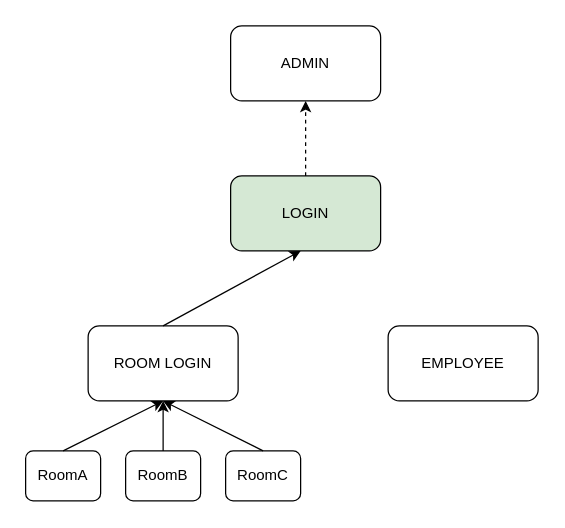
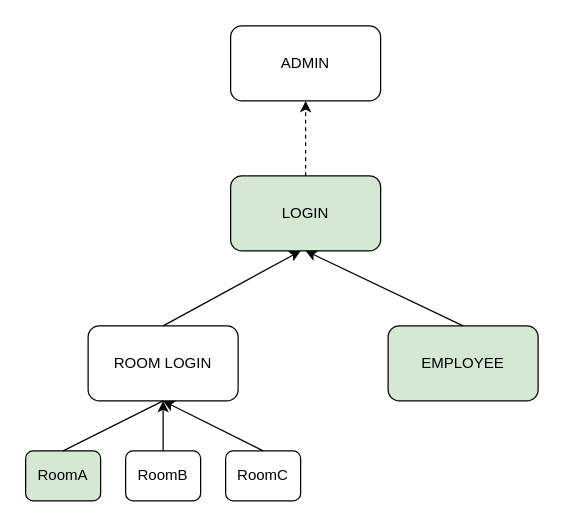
  <mxCell id="0" />
  <mxCell id="1" parent="0" />
  <mxCell id="2" style="edgeStyle=orthogonalEdgeStyle;rounded=0;orthogonalLoop=1;jettySize=auto;html=1;entryX=0.5;entryY=1;entryDx=0;entryDy=0;exitX=0.5;exitY=0;exitDx=0;exitDy=0;dashed=1;" parent="1" source="4" target="3" edge="1"><mxGeometry relative="1" as="geometry"><mxPoint x="300" y="110" as="sourcePoint" /></mxGeometry></mxCell>
  <mxCell id="3" value="ADMIN" style="rounded=1;whiteSpace=wrap;html=1;" parent="1" vertex="1"><mxGeometry x="184" y="20" width="120" height="60" as="geometry" /></mxCell>
  <mxCell id="4" value="LOGIN" style="rounded=1;whiteSpace=wrap;html=1;fillColor=#d5e8d4;" parent="1" vertex="1"><mxGeometry x="184" y="140" width="120" height="60" as="geometry" /></mxCell>
  <mxCell id="5" value="ROOM LOGIN" style="rounded=1;whiteSpace=wrap;html=1;" parent="1" vertex="1"><mxGeometry x="70" y="260" width="120" height="60" as="geometry" /></mxCell>
- <mxCell id="6" value="EMPLOYEE" style="rounded=1;whiteSpace=wrap;html=1;" parent="1" vertex="1"><mxGeometry x="310" y="260" width="120" height="60" as="geometry" /></mxCell>
+ <mxCell id="6" value="EMPLOYEE" style="rounded=1;whiteSpace=wrap;html=1;fillColor=#d5e8d4;" parent="1" vertex="1"><mxGeometry x="310" y="260" width="120" height="60" as="geometry" /></mxCell>
  <mxCell id="7" value="" style="endArrow=classic;html=1;rounded=0;exitX=0.5;exitY=0;exitDx=0;exitDy=0;" parent="1" source="5" edge="1"><mxGeometry width="50" height="50" relative="1" as="geometry"><mxPoint x="10" y="240" as="sourcePoint" /><mxPoint x="240" y="200" as="targetPoint" /><Array as="points" /></mxGeometry></mxCell>
- <mxCell id="9" value="RoomA" style="rounded=1;whiteSpace=wrap;html=1;" parent="1" vertex="1"><mxGeometry x="20" y="360" width="60" height="40" as="geometry" /></mxCell>
+ <mxCell id="8" value="" style="endArrow=classic;html=1;rounded=0;entryX=0.5;entryY=1;entryDx=0;entryDy=0;exitX=0.5;exitY=0;exitDx=0;exitDy=0;" parent="1" source="6" target="4" edge="1"><mxGeometry width="50" height="50" relative="1" as="geometry"><mxPoint x="350" y="270" as="sourcePoint" /><mxPoint x="400" y="220" as="targetPoint" /></mxGeometry></mxCell>
+ <mxCell id="9" value="RoomA" style="rounded=1;whiteSpace=wrap;html=1;fillColor=#d5e8d4;" parent="1" vertex="1"><mxGeometry x="20" y="360" width="60" height="40" as="geometry" /></mxCell>
  <mxCell id="10" value="RoomB" style="rounded=1;whiteSpace=wrap;html=1;" parent="1" vertex="1"><mxGeometry x="100" y="360" width="60" height="40" as="geometry" /></mxCell>
  <mxCell id="11" value="RoomC" style="rounded=1;whiteSpace=wrap;html=1;" parent="1" vertex="1"><mxGeometry x="180" y="360" width="60" height="40" as="geometry" /></mxCell>
- <mxCell id="12" value="" style="endArrow=classic;html=1;rounded=0;exitX=0.5;exitY=0;exitDx=0;exitDy=0;entryX=0.5;entryY=1;entryDx=0;entryDy=0;" parent="1" source="9" target="5" edge="1"><mxGeometry width="50" height="50" relative="1" as="geometry"><mxPoint x="40" y="370" as="sourcePoint" /><mxPoint x="90" y="320" as="targetPoint" /></mxGeometry></mxCell>
+ <mxCell id="12" value="" style="endArrow=none;html=1;rounded=0;exitX=0.5;exitY=0;exitDx=0;exitDy=0;entryX=0.5;entryY=1;entryDx=0;entryDy=0;" parent="1" source="9" target="5" edge="1"><mxGeometry width="50" height="50" relative="1" as="geometry"><mxPoint x="40" y="370" as="sourcePoint" /><mxPoint x="90" y="320" as="targetPoint" /></mxGeometry></mxCell>
  <mxCell id="13" value="" style="endArrow=classic;html=1;rounded=0;exitX=0.5;exitY=0;exitDx=0;exitDy=0;" parent="1" source="10" edge="1"><mxGeometry width="50" height="50" relative="1" as="geometry"><mxPoint x="110" y="370" as="sourcePoint" /><mxPoint x="130" y="320" as="targetPoint" /></mxGeometry></mxCell>
  <mxCell id="14" value="" style="endArrow=classic;html=1;rounded=0;exitX=0.5;exitY=0;exitDx=0;exitDy=0;" parent="1" source="11" edge="1"><mxGeometry width="50" height="50" relative="1" as="geometry"><mxPoint x="150" y="370" as="sourcePoint" /><mxPoint x="130" y="320" as="targetPoint" /></mxGeometry></mxCell>
